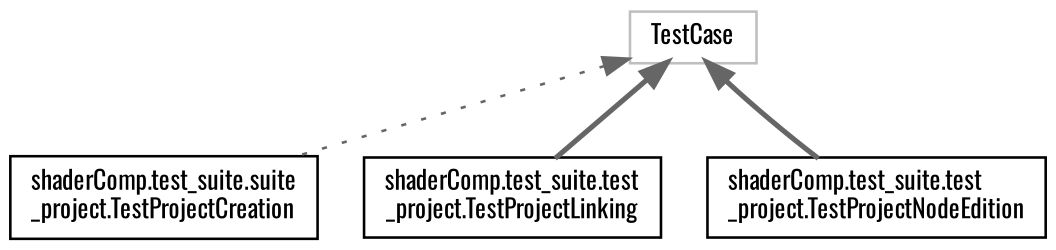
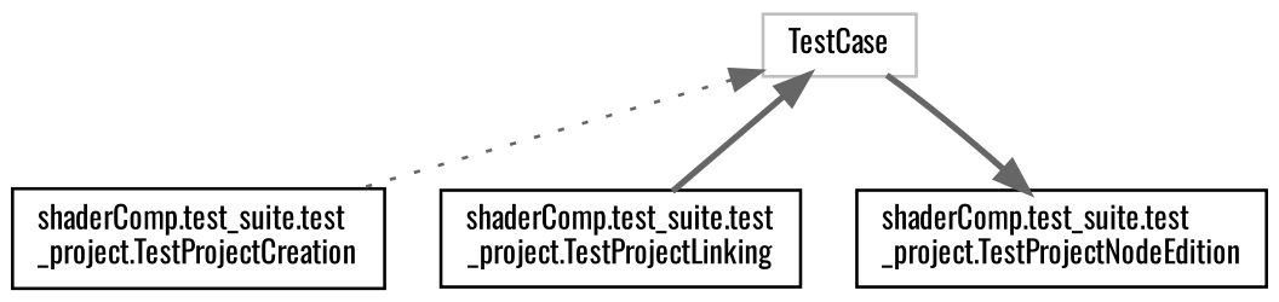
  digraph {
    fontname=Oswald
    rankdir=TB
    node [color=black fillcolor=white fontname=Oswald fontsize=10 shape=record style=filled]
    edge [color=gray40 dir=back fontname=Oswald fontsize=10 labelfontname=Helvetica labelfontsize=10 style=bold]
    n1 [color=grey75 height=0.2 label=TestCase width=0.4]
-   n2 [height=0.2 label="shaderComp.test_suite.suite\l_project.TestProjectCreation" width=0.4]
+   n2 [height=0.2 label="shaderComp.test_suite.test\l_project.TestProjectCreation" width=0.4]
    n3 [height=0.2 label="shaderComp.test_suite.test\l_project.TestProjectLinking" width=0.4]
    n4 [height=0.2 label="shaderComp.test_suite.test\l_project.TestProjectNodeEdition" width=0.4]
    n1 -> n2 [style=dotted]
    n1 -> n3
-   n1 -> n4
+   n4 -> n1
  }
